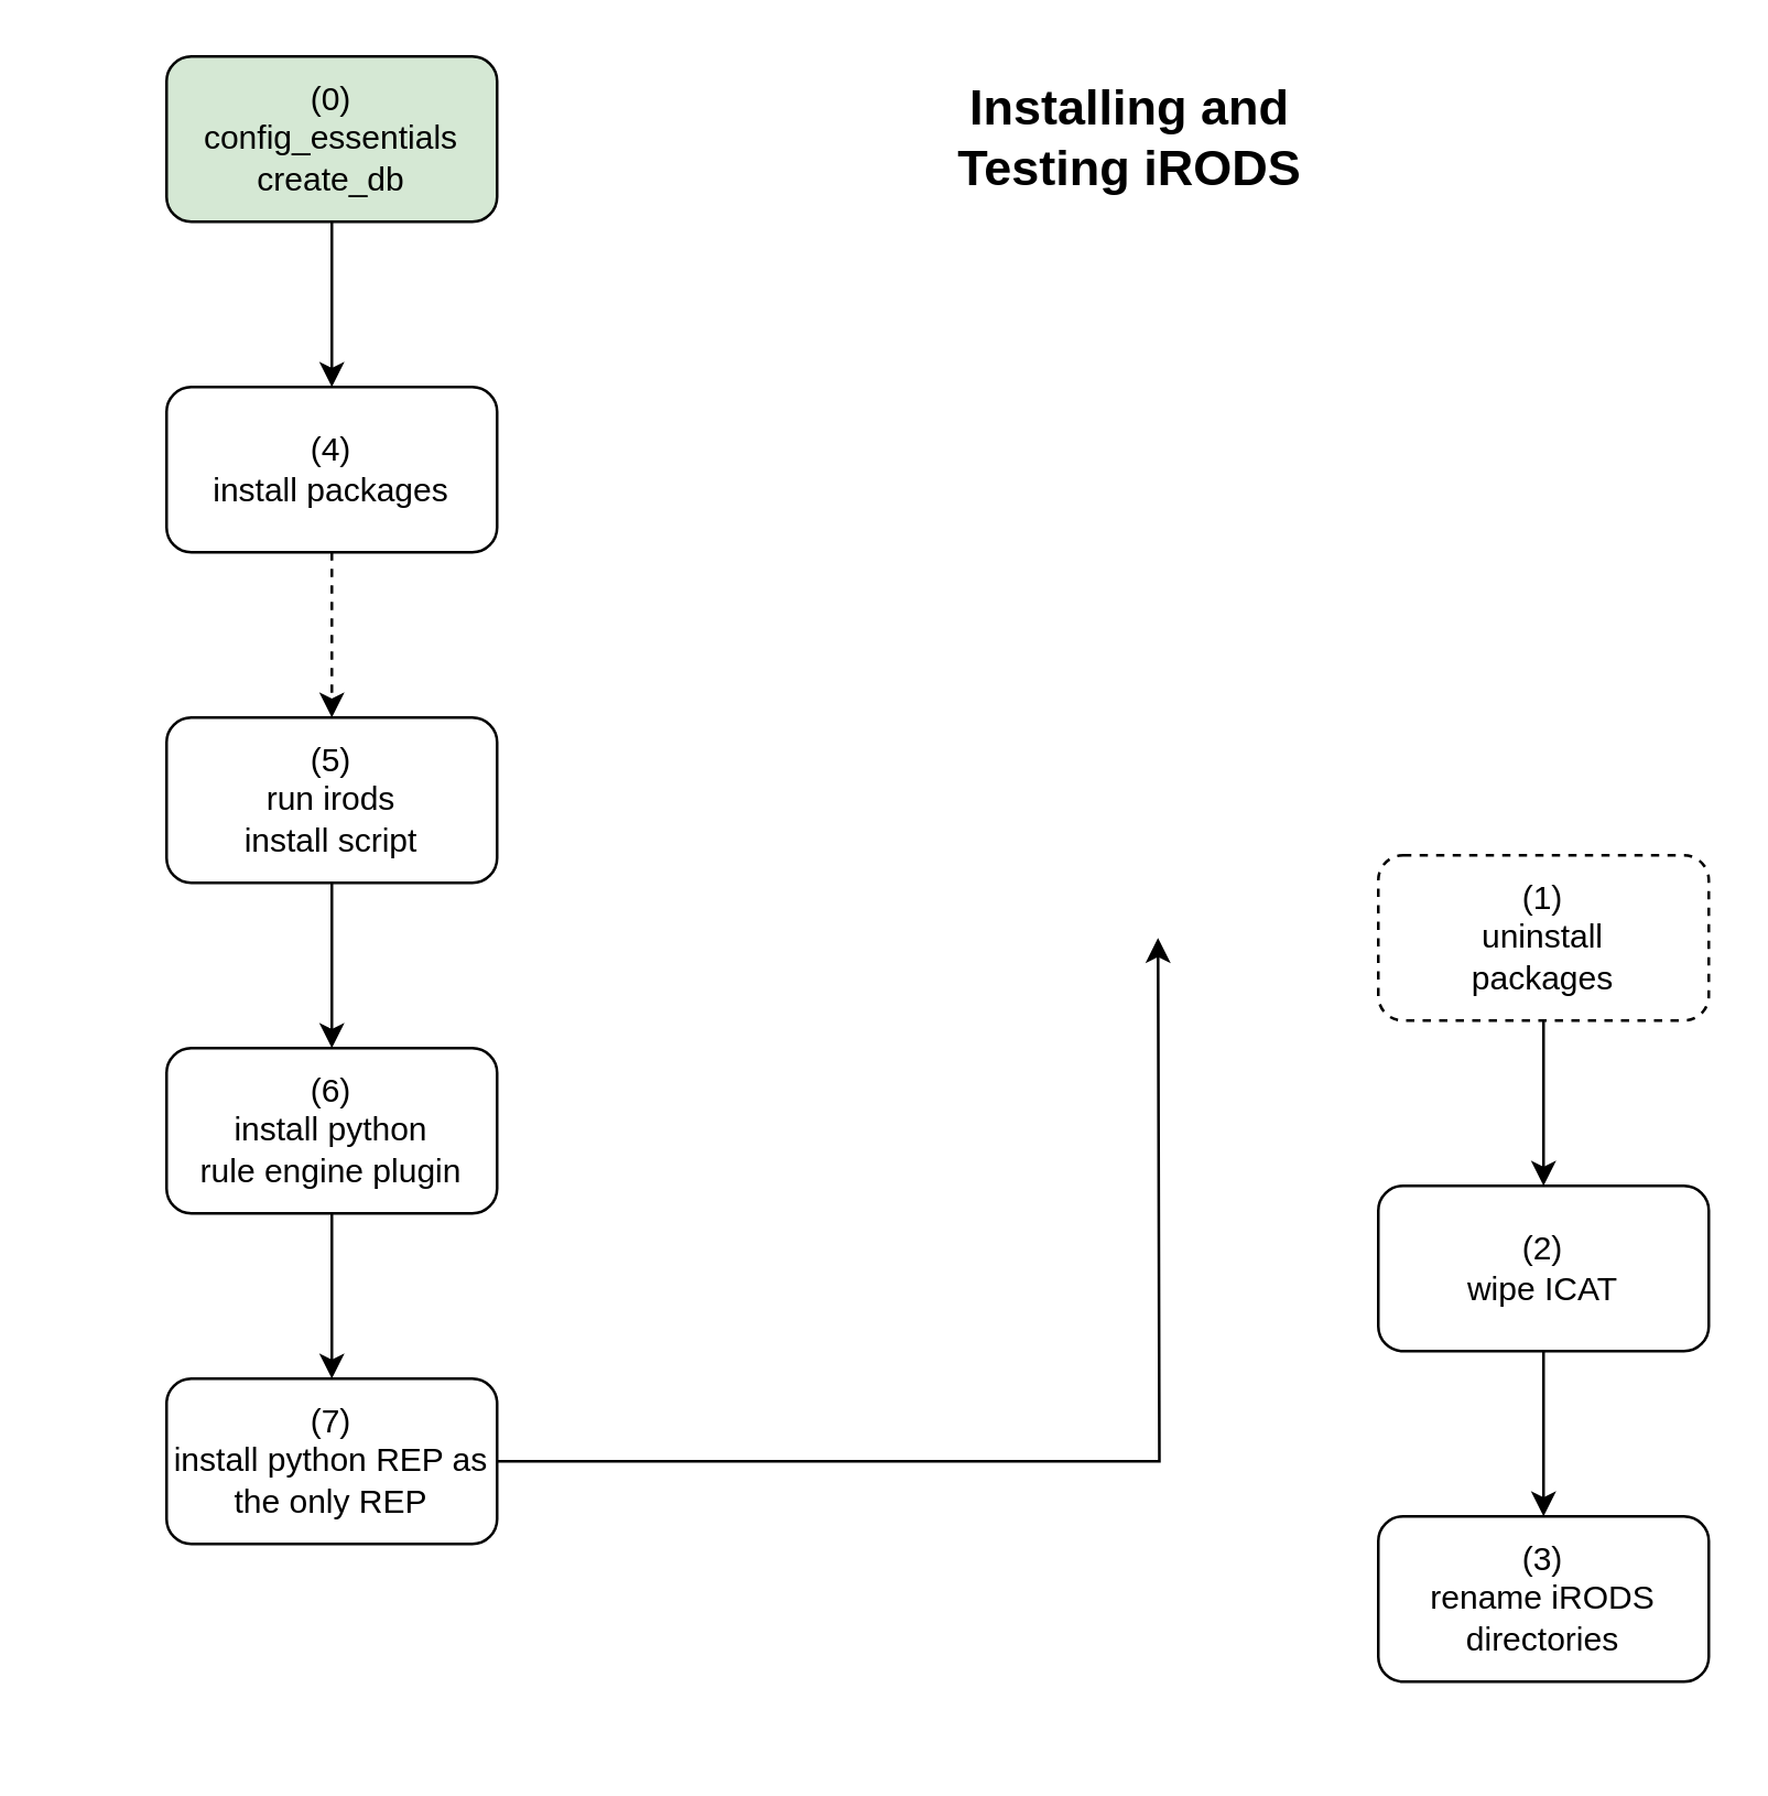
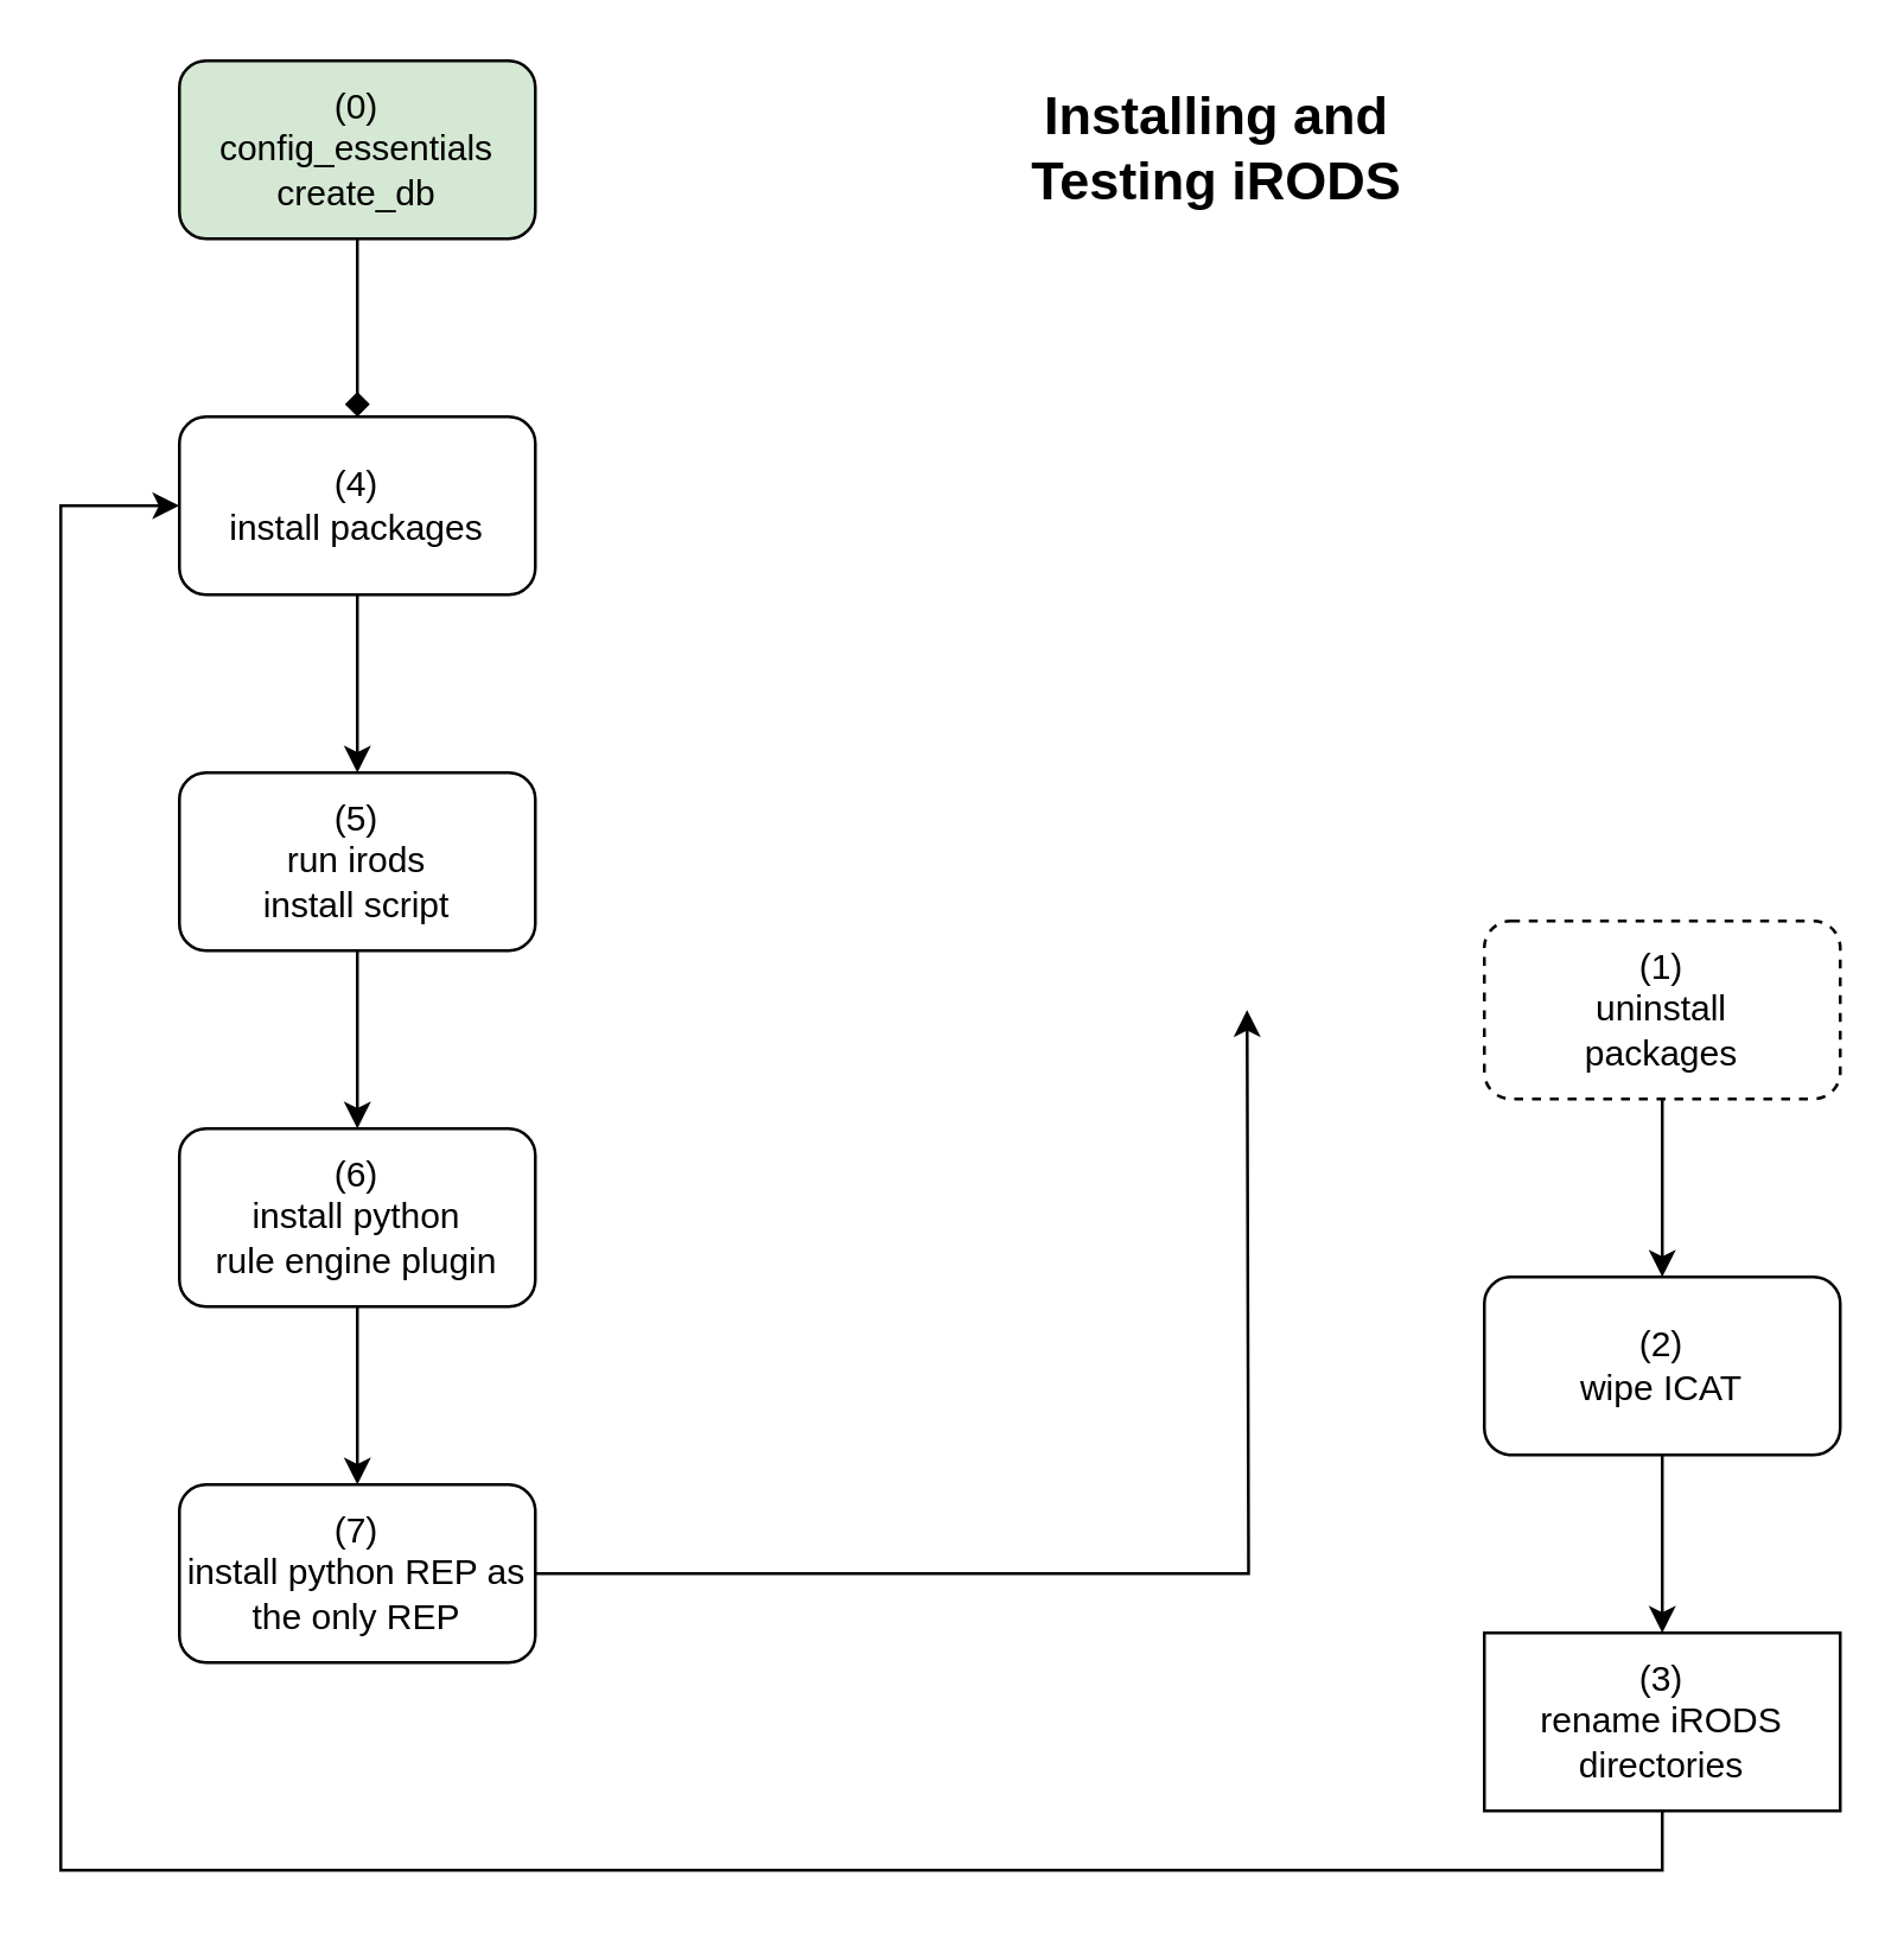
  <mxCell id="0" />
  <mxCell id="1" parent="0" />
- <mxCell id="2" style="edgeStyle=orthogonalEdgeStyle;rounded=0;orthogonalLoop=1;jettySize=auto;html=1;exitX=0.5;exitY=1;exitDx=0;exitDy=0;entryX=0.5;entryY=0;entryDx=0;entryDy=0;" edge="1" parent="1" source="3" target="5"><mxGeometry relative="1" as="geometry" /></mxCell>
+ <mxCell id="2" style="edgeStyle=orthogonalEdgeStyle;rounded=0;orthogonalLoop=1;jettySize=auto;html=1;exitX=0.5;exitY=1;exitDx=0;exitDy=0;entryX=0.5;entryY=0;entryDx=0;entryDy=0;endArrow=diamond;" edge="1" parent="1" source="3" target="5"><mxGeometry relative="1" as="geometry" /></mxCell>
  <mxCell id="3" value="&lt;div&gt;(0)&lt;/div&gt;&lt;div&gt;config_essentials&lt;/div&gt;&lt;div&gt;create_db&lt;br&gt;&lt;/div&gt;" style="rounded=1;whiteSpace=wrap;html=1;fillColor=#d5e8d4;" vertex="1" parent="1"><mxGeometry x="60" y="20" width="120" height="60" as="geometry" /></mxCell>
- <mxCell id="4" style="edgeStyle=orthogonalEdgeStyle;rounded=0;orthogonalLoop=1;jettySize=auto;html=1;exitX=0.5;exitY=1;exitDx=0;exitDy=0;entryX=0.5;entryY=0;entryDx=0;entryDy=0;dashed=1;" edge="1" parent="1" source="5" target="7"><mxGeometry relative="1" as="geometry" /></mxCell>
+ <mxCell id="4" style="edgeStyle=orthogonalEdgeStyle;rounded=0;orthogonalLoop=1;jettySize=auto;html=1;exitX=0.5;exitY=1;exitDx=0;exitDy=0;entryX=0.5;entryY=0;entryDx=0;entryDy=0;" edge="1" parent="1" source="5" target="7"><mxGeometry relative="1" as="geometry" /></mxCell>
  <mxCell id="5" value="&lt;div&gt;(4)&lt;/div&gt;&lt;div&gt;install packages&lt;br&gt;&lt;/div&gt;" style="rounded=1;whiteSpace=wrap;html=1;" vertex="1" parent="1"><mxGeometry x="60" y="140" width="120" height="60" as="geometry" /></mxCell>
  <mxCell id="6" style="edgeStyle=orthogonalEdgeStyle;rounded=0;orthogonalLoop=1;jettySize=auto;html=1;entryX=0.5;entryY=0;entryDx=0;entryDy=0;" edge="1" parent="1" source="7" target="15"><mxGeometry relative="1" as="geometry" /></mxCell>
  <mxCell id="7" value="&lt;div&gt;(5)&lt;/div&gt;&lt;div&gt;run irods&lt;/div&gt;&lt;div&gt;install script&lt;br&gt;&lt;/div&gt;" style="rounded=1;whiteSpace=wrap;html=1;" vertex="1" parent="1"><mxGeometry x="60" y="260" width="120" height="60" as="geometry" /></mxCell>
  <mxCell id="8" style="edgeStyle=orthogonalEdgeStyle;rounded=0;orthogonalLoop=1;jettySize=auto;html=1;exitX=0.5;exitY=1;exitDx=0;exitDy=0;entryX=0.5;entryY=0;entryDx=0;entryDy=0;" edge="1" parent="1" source="9" target="11"><mxGeometry relative="1" as="geometry" /></mxCell>
  <mxCell id="9" value="&lt;div&gt;(1) &lt;br&gt;&lt;/div&gt;&lt;div&gt;uninstall&lt;/div&gt;&lt;div&gt;packages&lt;br&gt;&lt;/div&gt;" style="rounded=1;whiteSpace=wrap;html=1;dashed=1;" vertex="1" parent="1"><mxGeometry x="500" y="310" width="120" height="60" as="geometry" /></mxCell>
  <mxCell id="10" style="edgeStyle=orthogonalEdgeStyle;rounded=0;orthogonalLoop=1;jettySize=auto;html=1;exitX=0.5;exitY=1;exitDx=0;exitDy=0;entryX=0.5;entryY=0;entryDx=0;entryDy=0;" edge="1" parent="1" source="11" target="13"><mxGeometry relative="1" as="geometry" /></mxCell>
  <mxCell id="11" value="&lt;div&gt;(2)&lt;/div&gt;&lt;div&gt;wipe ICAT&lt;br&gt;&lt;/div&gt;" style="rounded=1;whiteSpace=wrap;html=1;" vertex="1" parent="1"><mxGeometry x="500" y="430" width="120" height="60" as="geometry" /></mxCell>
- <mxCell id="13" value="&lt;div&gt;(3)&lt;/div&gt;&lt;div&gt;rename iRODS&lt;/div&gt;&lt;div&gt;directories&lt;br&gt;&lt;/div&gt;" style="rounded=1;whiteSpace=wrap;html=1;" vertex="1" parent="1"><mxGeometry x="500" y="550" width="120" height="60" as="geometry" /></mxCell>
+ <mxCell id="12" style="edgeStyle=orthogonalEdgeStyle;rounded=0;orthogonalLoop=1;jettySize=auto;html=1;exitX=0.5;exitY=1;exitDx=0;exitDy=0;entryX=0;entryY=0.5;entryDx=0;entryDy=0;" edge="1" parent="1" source="13" target="5"><mxGeometry relative="1" as="geometry"><mxPoint x="20" y="360" as="targetPoint" /><Array as="points"><mxPoint x="560" y="630" /><mxPoint x="20" y="630" /><mxPoint x="20" y="170" /></Array></mxGeometry></mxCell>
+ <mxCell id="13" value="&lt;div&gt;(3)&lt;/div&gt;&lt;div&gt;rename iRODS&lt;/div&gt;&lt;div&gt;directories&lt;br&gt;&lt;/div&gt;" style="whiteSpace=wrap;html=1;rounded=0;" vertex="1" parent="1"><mxGeometry x="500" y="550" width="120" height="60" as="geometry" /></mxCell>
  <mxCell id="14" style="edgeStyle=orthogonalEdgeStyle;rounded=0;orthogonalLoop=1;jettySize=auto;html=1;exitX=0.5;exitY=1;exitDx=0;exitDy=0;entryX=0.5;entryY=0;entryDx=0;entryDy=0;" edge="1" parent="1" source="15" target="17"><mxGeometry relative="1" as="geometry" /></mxCell>
  <mxCell id="15" value="&lt;div&gt;(6) &lt;br&gt;&lt;/div&gt;&lt;div&gt;install python&lt;/div&gt;&lt;div&gt;rule engine plugin&lt;br&gt;&lt;/div&gt;" style="rounded=1;whiteSpace=wrap;html=1;" vertex="1" parent="1"><mxGeometry x="60" y="380" width="120" height="60" as="geometry" /></mxCell>
  <mxCell id="16" style="edgeStyle=orthogonalEdgeStyle;rounded=0;orthogonalLoop=1;jettySize=auto;html=1;exitX=1;exitY=0.5;exitDx=0;exitDy=0;" edge="1" parent="1" source="17"><mxGeometry relative="1" as="geometry"><mxPoint x="420" y="340" as="targetPoint" /></mxGeometry></mxCell>
  <mxCell id="17" value="&lt;div&gt;(7) &lt;br&gt;&lt;/div&gt;&lt;div&gt;install python REP as&lt;/div&gt;&lt;div&gt;the only REP&lt;br&gt;&lt;/div&gt;" style="rounded=1;whiteSpace=wrap;html=1;" vertex="1" parent="1"><mxGeometry x="60" y="500" width="120" height="60" as="geometry" /></mxCell>
  <mxCell id="18" value="&lt;h2&gt;Installing and Testing iRODS&lt;/h2&gt;" style="text;html=1;strokeColor=none;fillColor=none;align=center;verticalAlign=middle;whiteSpace=wrap;rounded=0;" vertex="1" parent="1"><mxGeometry x="330" y="40" width="160" height="20" as="geometry" /></mxCell>
